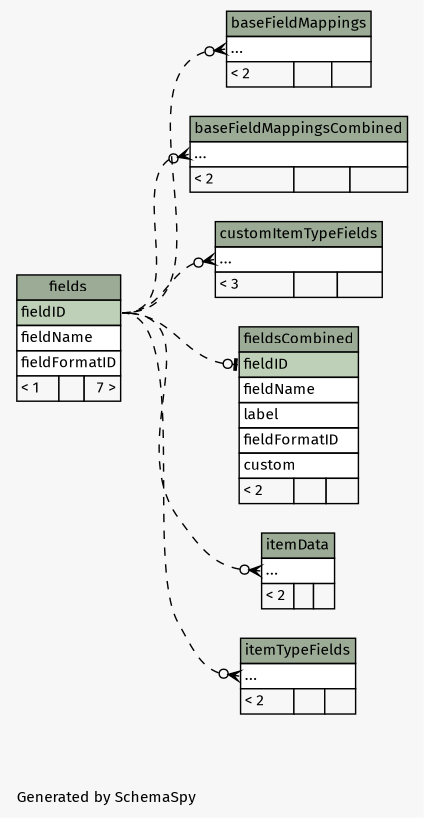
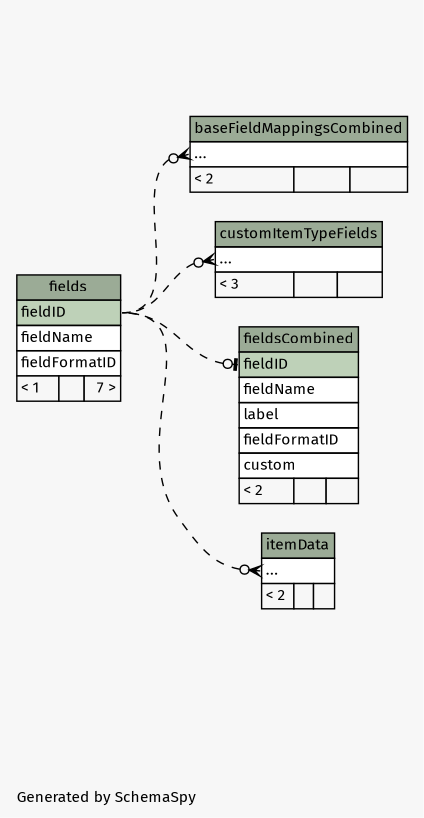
  digraph {
    bgcolor="#f7f7f7"
    fontname="Fira Sans"
    fontsize=11
    label="\nGenerated by SchemaSpy"
    labeljust=l
    nodesep=0.18
    rankdir=RL
    ranksep=0.46
    node [fontname="Fira Sans" fontsize=11 shape=plaintext]
    edge [arrowhead=none arrowsize=0.8 arrowtail=crowodot dir=back fontname="Fira Sans" headport="fieldID:e" style=dashed tailport="elipses:w"]
-   n1 [label=<     <TABLE BORDER="0" CELLBORDER="1" CELLSPACING="0" BGCOLOR="#ffffff">       <TR><TD COLSPAN="3" BGCOLOR="#9bab96" ALIGN="CENTER">baseFieldMappings</TD></TR>       <TR><TD PORT="elipses" COLSPAN="3" ALIGN="LEFT">...</TD></TR>       <TR><TD ALIGN="LEFT" BGCOLOR="#f7f7f7">&lt; 2</TD><TD ALIGN="RIGHT" BGCOLOR="#f7f7f7">  </TD><TD ALIGN="RIGHT" BGCOLOR="#f7f7f7">  </TD></TR>     </TABLE>>]
    n2 [label=<     <TABLE BORDER="0" CELLBORDER="1" CELLSPACING="0" BGCOLOR="#ffffff">       <TR><TD COLSPAN="3" BGCOLOR="#9bab96" ALIGN="CENTER">fields</TD></TR>       <TR><TD PORT="fieldID" COLSPAN="3" BGCOLOR="#bed1b8" ALIGN="LEFT">fieldID</TD></TR>       <TR><TD PORT="fieldName" COLSPAN="3" ALIGN="LEFT">fieldName</TD></TR>       <TR><TD PORT="fieldFormatID" COLSPAN="3" ALIGN="LEFT">fieldFormatID</TD></TR>       <TR><TD ALIGN="LEFT" BGCOLOR="#f7f7f7">&lt; 1</TD><TD ALIGN="RIGHT" BGCOLOR="#f7f7f7">  </TD><TD ALIGN="RIGHT" BGCOLOR="#f7f7f7">7 &gt;</TD></TR>     </TABLE>>]
    n3 [label=<     <TABLE BORDER="0" CELLBORDER="1" CELLSPACING="0" BGCOLOR="#ffffff">       <TR><TD COLSPAN="3" BGCOLOR="#9bab96" ALIGN="CENTER">baseFieldMappingsCombined</TD></TR>       <TR><TD PORT="elipses" COLSPAN="3" ALIGN="LEFT">...</TD></TR>       <TR><TD ALIGN="LEFT" BGCOLOR="#f7f7f7">&lt; 2</TD><TD ALIGN="RIGHT" BGCOLOR="#f7f7f7">  </TD><TD ALIGN="RIGHT" BGCOLOR="#f7f7f7">  </TD></TR>     </TABLE>>]
    n4 [label=<     <TABLE BORDER="0" CELLBORDER="1" CELLSPACING="0" BGCOLOR="#ffffff">       <TR><TD COLSPAN="3" BGCOLOR="#9bab96" ALIGN="CENTER">customItemTypeFields</TD></TR>       <TR><TD PORT="elipses" COLSPAN="3" ALIGN="LEFT">...</TD></TR>       <TR><TD ALIGN="LEFT" BGCOLOR="#f7f7f7">&lt; 3</TD><TD ALIGN="RIGHT" BGCOLOR="#f7f7f7">  </TD><TD ALIGN="RIGHT" BGCOLOR="#f7f7f7">  </TD></TR>     </TABLE>>]
    n5 [label=<     <TABLE BORDER="0" CELLBORDER="1" CELLSPACING="0" BGCOLOR="#ffffff">       <TR><TD COLSPAN="3" BGCOLOR="#9bab96" ALIGN="CENTER">fieldsCombined</TD></TR>       <TR><TD PORT="fieldID" COLSPAN="3" BGCOLOR="#bed1b8" ALIGN="LEFT">fieldID</TD></TR>       <TR><TD PORT="fieldName" COLSPAN="3" ALIGN="LEFT">fieldName</TD></TR>       <TR><TD PORT="label" COLSPAN="3" ALIGN="LEFT">label</TD></TR>       <TR><TD PORT="fieldFormatID" COLSPAN="3" ALIGN="LEFT">fieldFormatID</TD></TR>       <TR><TD PORT="custom" COLSPAN="3" ALIGN="LEFT">custom</TD></TR>       <TR><TD ALIGN="LEFT" BGCOLOR="#f7f7f7">&lt; 2</TD><TD ALIGN="RIGHT" BGCOLOR="#f7f7f7">  </TD><TD ALIGN="RIGHT" BGCOLOR="#f7f7f7">  </TD></TR>     </TABLE>>]
    n6 [label=<     <TABLE BORDER="0" CELLBORDER="1" CELLSPACING="0" BGCOLOR="#ffffff">       <TR><TD COLSPAN="3" BGCOLOR="#9bab96" ALIGN="CENTER">itemData</TD></TR>       <TR><TD PORT="elipses" COLSPAN="3" ALIGN="LEFT">...</TD></TR>       <TR><TD ALIGN="LEFT" BGCOLOR="#f7f7f7">&lt; 2</TD><TD ALIGN="RIGHT" BGCOLOR="#f7f7f7">  </TD><TD ALIGN="RIGHT" BGCOLOR="#f7f7f7">  </TD></TR>     </TABLE>>]
-   n7 [label=<     <TABLE BORDER="0" CELLBORDER="1" CELLSPACING="0" BGCOLOR="#ffffff">       <TR><TD COLSPAN="3" BGCOLOR="#9bab96" ALIGN="CENTER">itemTypeFields</TD></TR>       <TR><TD PORT="elipses" COLSPAN="3" ALIGN="LEFT">...</TD></TR>       <TR><TD ALIGN="LEFT" BGCOLOR="#f7f7f7">&lt; 2</TD><TD ALIGN="RIGHT" BGCOLOR="#f7f7f7">  </TD><TD ALIGN="RIGHT" BGCOLOR="#f7f7f7">  </TD></TR>     </TABLE>>]
-   n1 -> n2
    n3 -> n2
    n4 -> n2
    n5 -> n2 [arrowtail=teeodot tailport="fieldID:w"]
    n6 -> n2
-   n7 -> n2
  }
